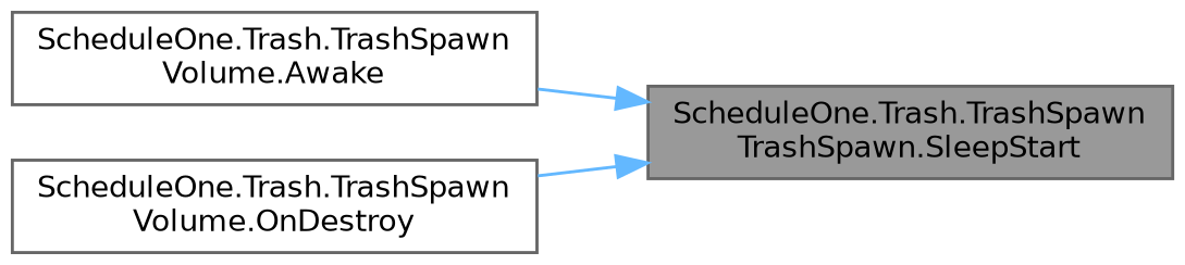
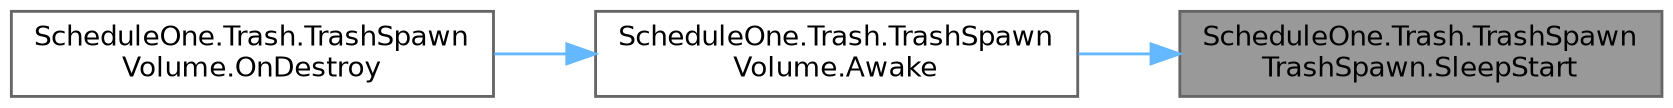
  digraph {
    rankdir=RL
    node [color=grey40 fillcolor=white fontname=Helvetica fontsize=10 shape=box style=filled]
    edge [color=steelblue1 dir=back fontname=Helvetica fontsize=10 labelfontname=Helvetica labelfontsize=10 style=solid]
    n1 [color=gray40 fillcolor=grey60 fontcolor=black height=0.2 label="ScheduleOne.Trash.TrashSpawn\lTrashSpawn.SleepStart" width=0.4]
    n2 [height=0.2 label="ScheduleOne.Trash.TrashSpawn\lVolume.Awake" width=0.4]
    n3 [height=0.2 label="ScheduleOne.Trash.TrashSpawn\lVolume.OnDestroy" width=0.4]
    n1 -> n2
-   n1 -> n3
+   n2 -> n3
  }
